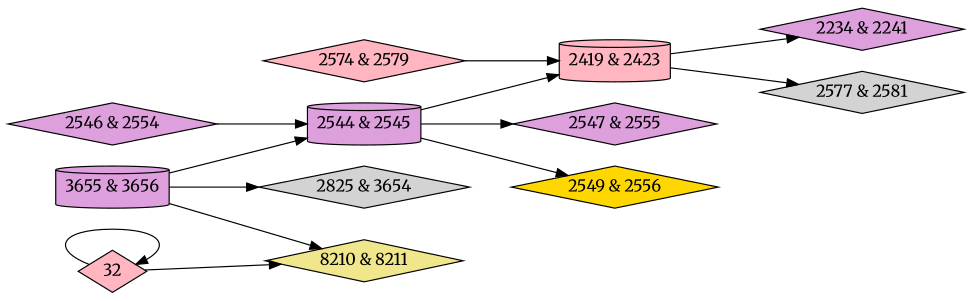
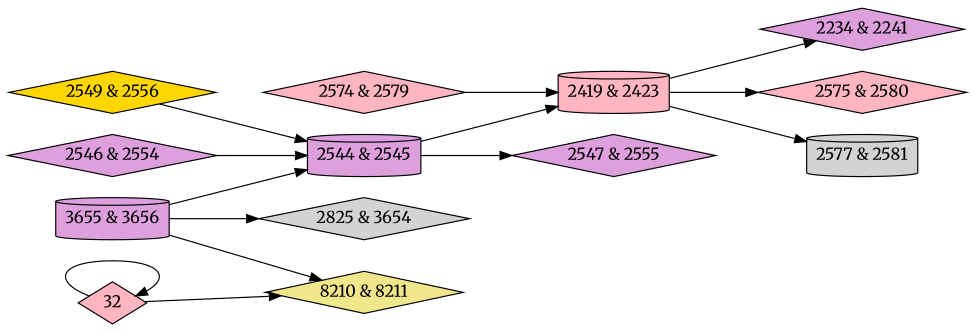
  digraph {
    fontname=Merriweather
    rankdir=LR
    node [fillcolor=plum fontname=Merriweather shape=diamond style=filled]
    edge [fontname=Merriweather]
    n1 [label="2234 & 2241"]
    n2 [fillcolor=lightpink label="2419 & 2423" shape=cylinder]
-   n4 [fillcolor=lightgrey label="2577 & 2581"]
+   n3 [fillcolor=lightpink label="2575 & 2580"]
+   n4 [fillcolor=lightgrey label="2577 & 2581" shape=cylinder]
    n5 [fillcolor=lightpink label="2574 & 2579"]
    n6 [label="2544 & 2545" shape=cylinder]
    n7 [label="2547 & 2555"]
    n8 [fillcolor=gold label="2549 & 2556"]
    n9 [label="2546 & 2554"]
    n10 [fillcolor=lightgrey label="2825 & 3654"]
    n11 [label="3655 & 3656" shape=cylinder]
    n12 [fillcolor=khaki label="8210 & 8211"]
    n13 [fillcolor=lightpink label=32]
    n2 -> n1
+   n2 -> n3
    n2 -> n4
    n5 -> n2
    n6 -> n2
    n6 -> n7
-   n6 -> n8
+   n8 -> n6
    n9 -> n6
    n11 -> n6
    n11 -> n10
    n11 -> n12
    n13 -> n12
    n13 -> n13
  }
